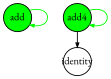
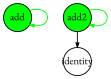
  digraph {
    fontname="EB Garamond"
    ranksep=.25
    node [fillcolor=green fixedsize=true fontname="EB Garamond" fontsize=12 shape=circle style=filled]
    edge [arrowsize=.5 color=green fontname="EB Garamond"]
    add [height=.45]
    identity [fillcolor=white height=.45]
-   add2 [height=.45 label=add4]
+   add2 [height=.45]
    add -> add
    add2 -> identity [color=black]
    add2 -> add2
  }
